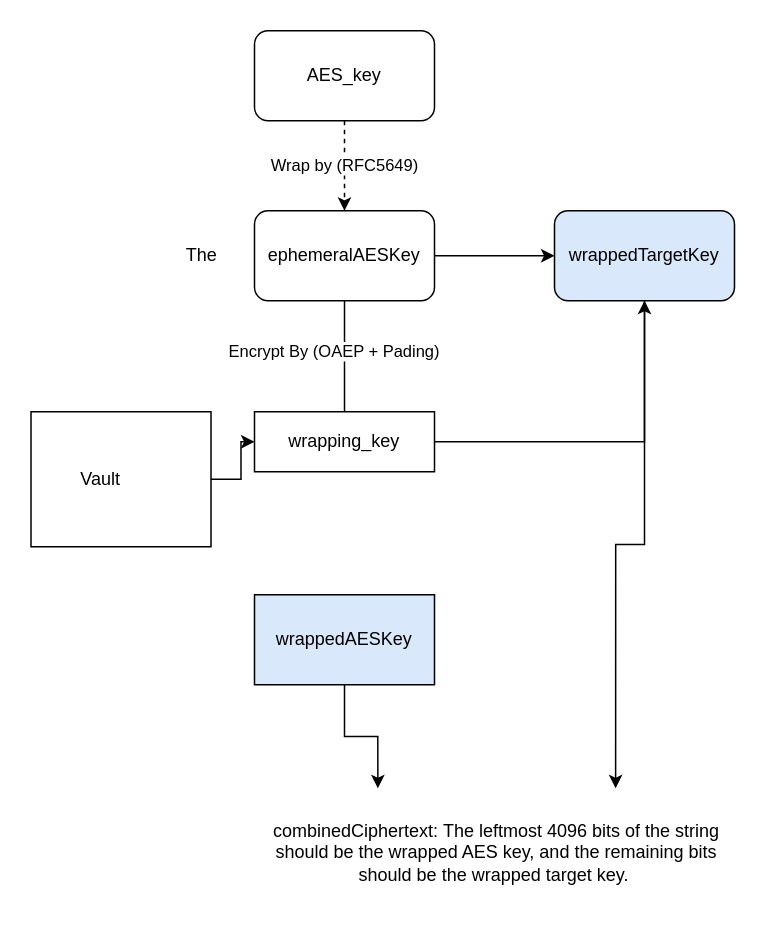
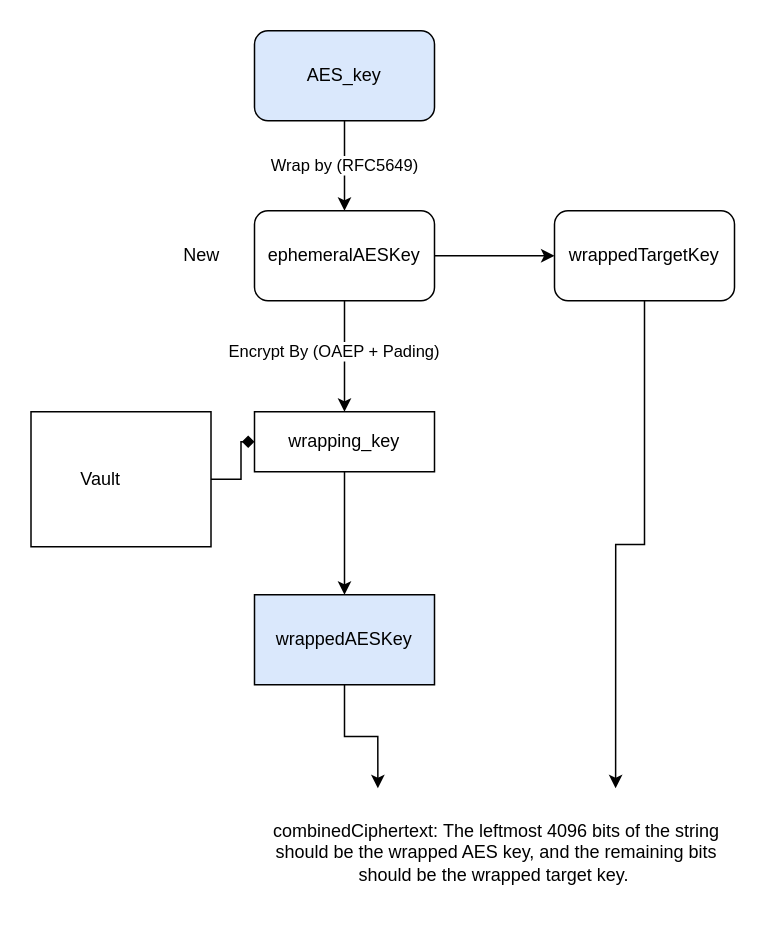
  <mxCell id="0" />
  <mxCell id="1" parent="0" />
- <mxCell id="2" value="" style="edgeStyle=orthogonalEdgeStyle;rounded=0;orthogonalLoop=1;jettySize=auto;html=1;" parent="1" source="3" target="5" edge="1"><mxGeometry relative="1" as="geometry" /></mxCell>
+ <mxCell id="2" value="" style="edgeStyle=orthogonalEdgeStyle;rounded=0;orthogonalLoop=1;jettySize=auto;html=1;endArrow=diamond;" parent="1" source="3" target="5" edge="1"><mxGeometry relative="1" as="geometry" /></mxCell>
  <mxCell id="3" value="Vault&lt;span style=&quot;white-space: pre;&quot;&gt;&#09;&lt;/span&gt;" style="rounded=0;whiteSpace=wrap;html=1;" parent="1" vertex="1"><mxGeometry x="20" y="274" width="120" height="90" as="geometry" /></mxCell>
- <mxCell id="4" value="" style="edgeStyle=orthogonalEdgeStyle;rounded=0;orthogonalLoop=1;jettySize=auto;html=1;" edge="1" parent="1" source="5" target="12"><mxGeometry relative="1" as="geometry" /></mxCell>
+ <mxCell id="4" value="" style="edgeStyle=orthogonalEdgeStyle;rounded=0;orthogonalLoop=1;jettySize=auto;html=1;" edge="1" parent="1" source="5" target="14"><mxGeometry relative="1" as="geometry" /></mxCell>
  <mxCell id="5" value="wrapping_key" style="rounded=0;whiteSpace=wrap;html=1;" parent="1" vertex="1"><mxGeometry x="169" y="274" width="120" height="40" as="geometry" /></mxCell>
- <mxCell id="6" value="Wrap by (RFC5649)" style="edgeStyle=orthogonalEdgeStyle;rounded=0;orthogonalLoop=1;jettySize=auto;html=1;exitX=0.5;exitY=1;exitDx=0;exitDy=0;dashed=1;" edge="1" parent="1" source="7" target="10"><mxGeometry relative="1" as="geometry" /></mxCell>
- <mxCell id="7" value="AES_key" style="rounded=1;whiteSpace=wrap;html=1;" parent="1" vertex="1"><mxGeometry x="169" y="20" width="120" height="60" as="geometry" /></mxCell>
+ <mxCell id="6" value="Wrap by (RFC5649)" style="edgeStyle=orthogonalEdgeStyle;rounded=0;orthogonalLoop=1;jettySize=auto;html=1;exitX=0.5;exitY=1;exitDx=0;exitDy=0;" edge="1" parent="1" source="7" target="10"><mxGeometry relative="1" as="geometry" /></mxCell>
+ <mxCell id="7" value="AES_key" style="rounded=1;whiteSpace=wrap;html=1;fillColor=#dae8fc;" parent="1" vertex="1"><mxGeometry x="169" y="20" width="120" height="60" as="geometry" /></mxCell>
  <mxCell id="8" value="" style="edgeStyle=orthogonalEdgeStyle;rounded=0;orthogonalLoop=1;jettySize=auto;html=1;" edge="1" parent="1" source="10" target="12"><mxGeometry relative="1" as="geometry" /></mxCell>
- <mxCell id="9" value="Encrypt By (OAEP + Pading)" style="edgeStyle=orthogonalEdgeStyle;rounded=0;orthogonalLoop=1;jettySize=auto;html=1;exitX=0.5;exitY=1;exitDx=0;exitDy=0;endArrow=none;" edge="1" parent="1" source="10" target="5"><mxGeometry x="-0.081" y="-7" relative="1" as="geometry"><mxPoint as="offset" /></mxGeometry></mxCell>
+ <mxCell id="9" value="Encrypt By (OAEP + Pading)" style="edgeStyle=orthogonalEdgeStyle;rounded=0;orthogonalLoop=1;jettySize=auto;html=1;exitX=0.5;exitY=1;exitDx=0;exitDy=0;" edge="1" parent="1" source="10" target="5"><mxGeometry x="-0.081" y="-7" relative="1" as="geometry"><mxPoint as="offset" /></mxGeometry></mxCell>
  <mxCell id="10" value="ephemeralAESKey" style="rounded=1;whiteSpace=wrap;html=1;" parent="1" vertex="1"><mxGeometry x="169" y="140" width="120" height="60" as="geometry" /></mxCell>
  <mxCell id="11" style="edgeStyle=orthogonalEdgeStyle;rounded=0;orthogonalLoop=1;jettySize=auto;html=1;exitX=0.5;exitY=1;exitDx=0;exitDy=0;entryX=0.75;entryY=0;entryDx=0;entryDy=0;" edge="1" parent="1" source="12" target="16"><mxGeometry relative="1" as="geometry" /></mxCell>
- <mxCell id="12" value="wrappedTargetKey" style="rounded=1;whiteSpace=wrap;html=1;fillColor=#dae8fc;" vertex="1" parent="1"><mxGeometry x="369" y="140" width="120" height="60" as="geometry" /></mxCell>
+ <mxCell id="12" value="wrappedTargetKey" style="rounded=1;whiteSpace=wrap;html=1;" vertex="1" parent="1"><mxGeometry x="369" y="140" width="120" height="60" as="geometry" /></mxCell>
  <mxCell id="13" style="edgeStyle=orthogonalEdgeStyle;rounded=0;orthogonalLoop=1;jettySize=auto;html=1;exitX=0.5;exitY=1;exitDx=0;exitDy=0;entryX=0.25;entryY=0;entryDx=0;entryDy=0;" edge="1" parent="1" source="14" target="16"><mxGeometry relative="1" as="geometry" /></mxCell>
  <mxCell id="14" value="wrappedAESKey" style="rounded=0;whiteSpace=wrap;html=1;fillColor=#dae8fc;" vertex="1" parent="1"><mxGeometry x="169" y="396" width="120" height="60" as="geometry" /></mxCell>
- <mxCell id="15" value="The" style="text;html=1;align=center;verticalAlign=middle;whiteSpace=wrap;rounded=0;" vertex="1" parent="1"><mxGeometry x="104" y="155" width="60" height="30" as="geometry" /></mxCell>
+ <mxCell id="15" value="New" style="text;html=1;align=center;verticalAlign=middle;whiteSpace=wrap;rounded=0;" vertex="1" parent="1"><mxGeometry x="104" y="155" width="60" height="30" as="geometry" /></mxCell>
  <mxCell id="16" value="combinedCiphertext:&amp;nbsp;The leftmost 4096 bits of the string should be the wrapped AES key, and the remaining bits should be the wrapped target key.&amp;nbsp;" style="text;html=1;align=center;verticalAlign=middle;whiteSpace=wrap;rounded=0;" vertex="1" parent="1"><mxGeometry x="172" y="525" width="317" height="85" as="geometry" /></mxCell>
